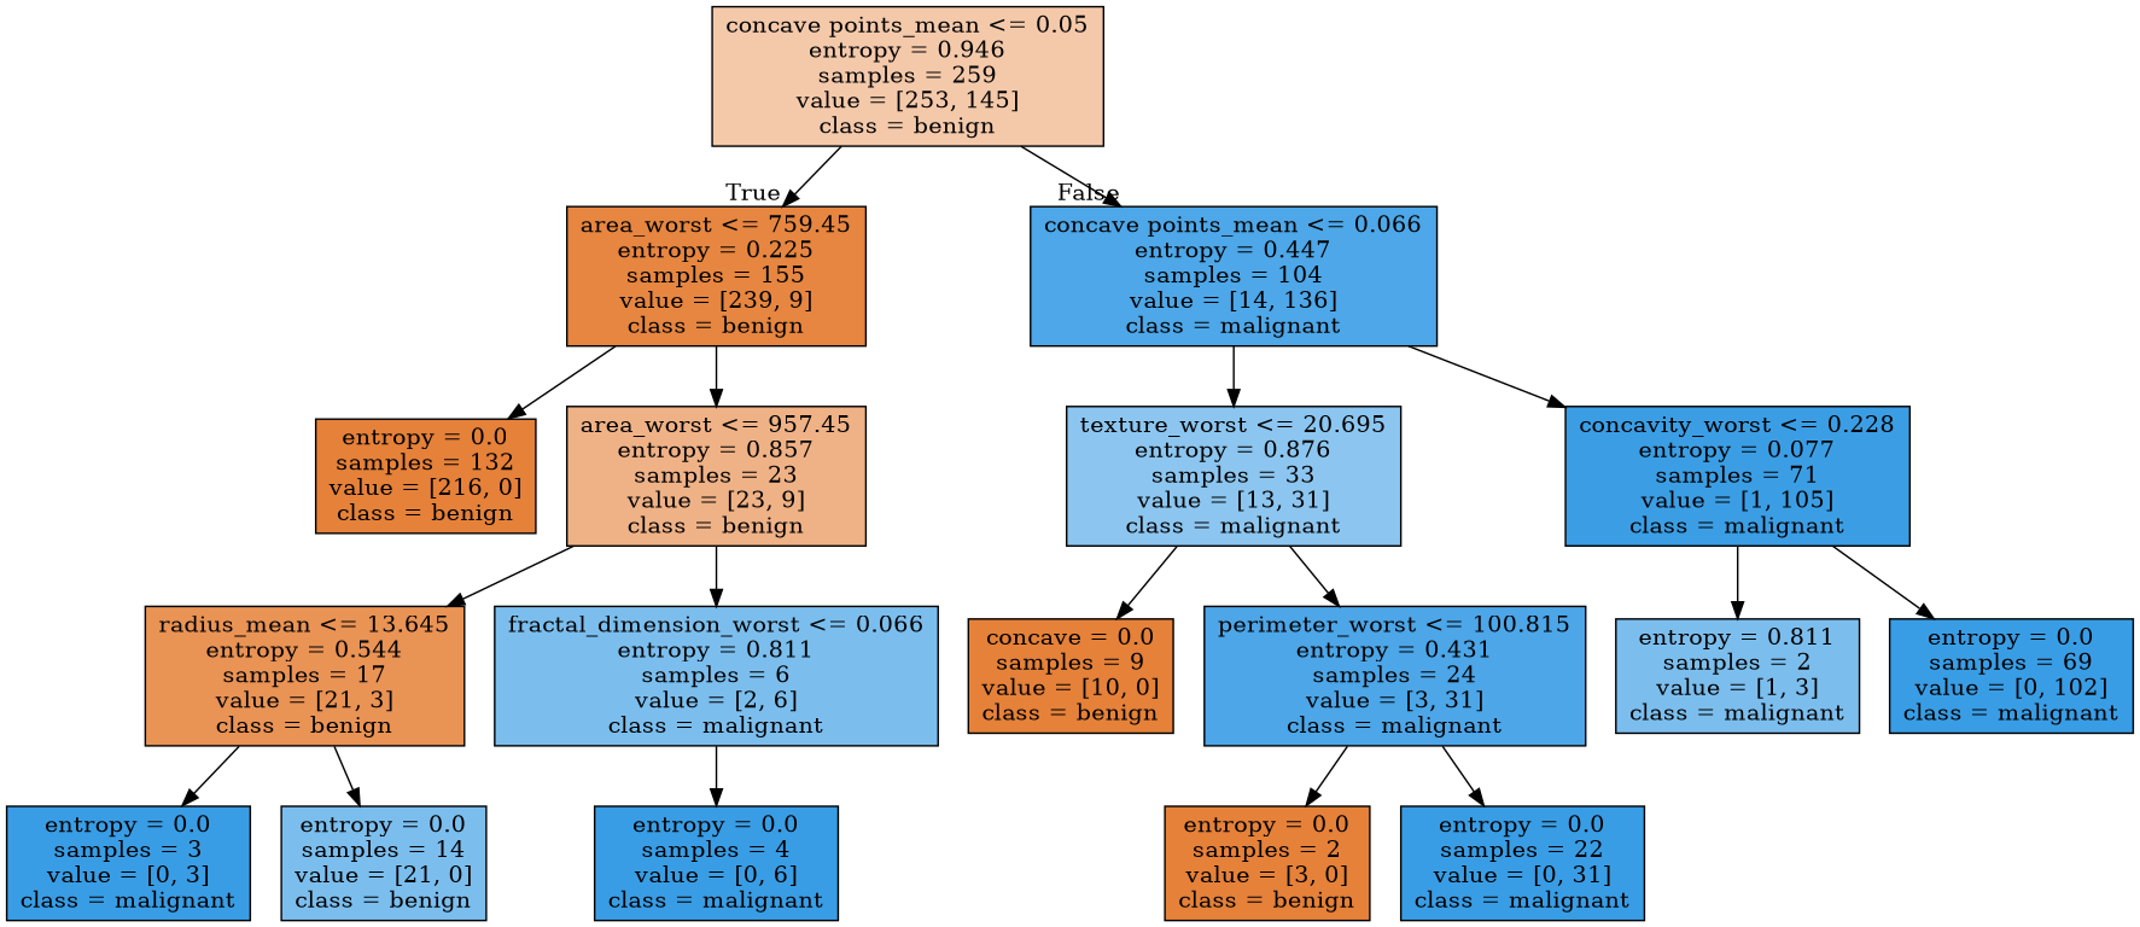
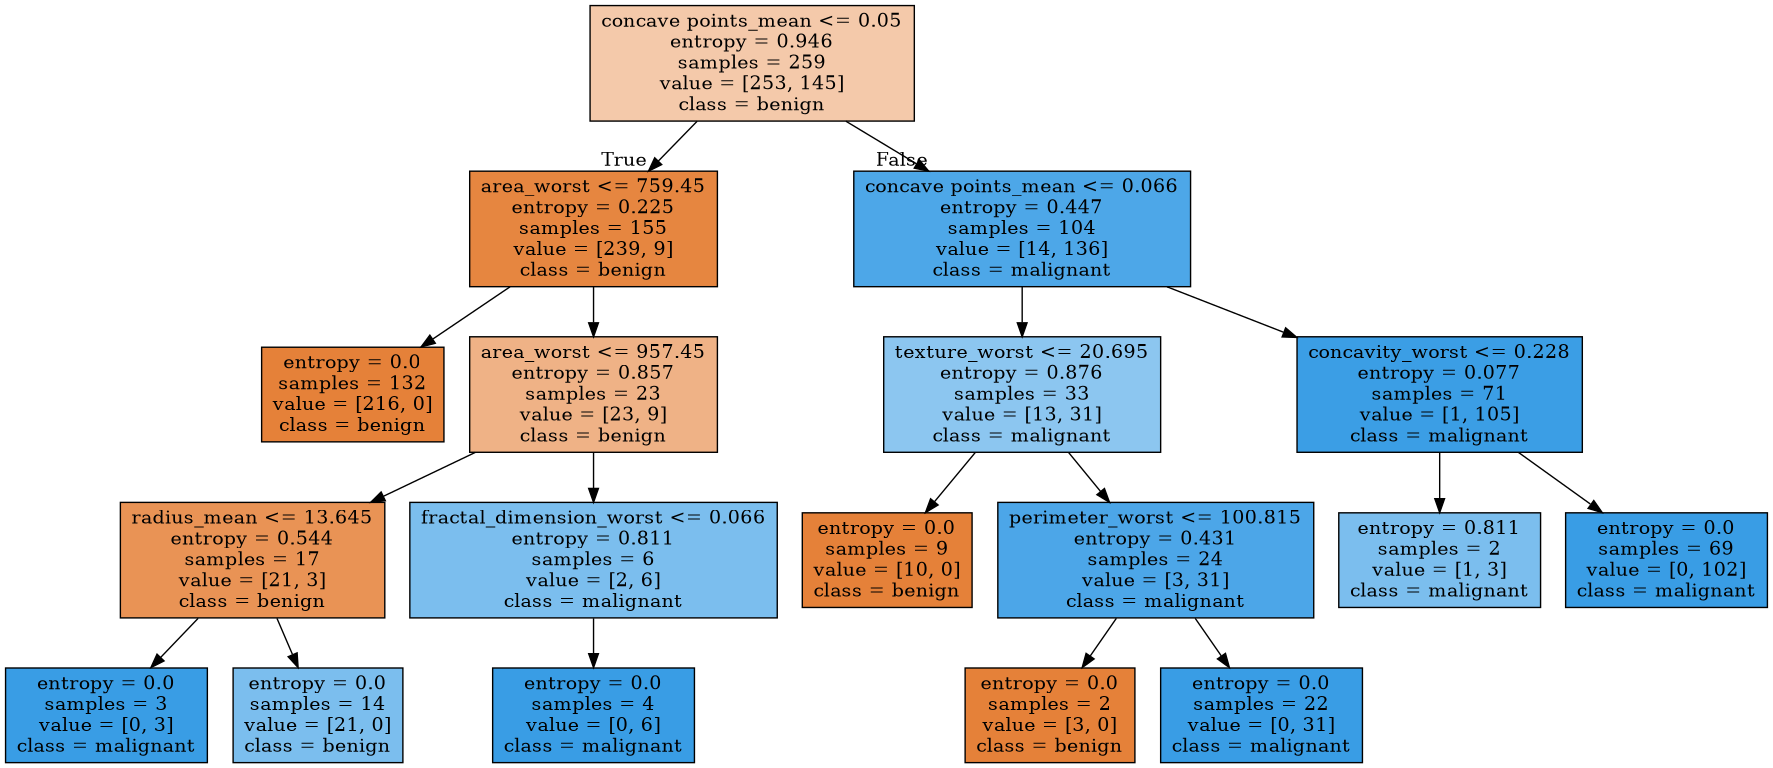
  digraph {
    node [color=black fillcolor="#399de5" shape=box style=filled]
    n1 [fillcolor="#f4c9aa" label="concave points_mean <= 0.05\nentropy = 0.946\nsamples = 259\nvalue = [253, 145]\nclass = benign"]
    n2 [fillcolor="#e68640" label="area_worst <= 759.45\nentropy = 0.225\nsamples = 155\nvalue = [239, 9]\nclass = benign"]
    n3 [fillcolor="#4da7e8" label="concave points_mean <= 0.066\nentropy = 0.447\nsamples = 104\nvalue = [14, 136]\nclass = malignant"]
    n4 [fillcolor="#e58139" label="entropy = 0.0\nsamples = 132\nvalue = [216, 0]\nclass = benign"]
    n5 [fillcolor="#efb286" label="area_worst <= 957.45\nentropy = 0.857\nsamples = 23\nvalue = [23, 9]\nclass = benign"]
    n6 [fillcolor="#8cc6f0" label="texture_worst <= 20.695\nentropy = 0.876\nsamples = 33\nvalue = [13, 31]\nclass = malignant"]
    n7 [fillcolor="#3b9ee5" label="concavity_worst <= 0.228\nentropy = 0.077\nsamples = 71\nvalue = [1, 105]\nclass = malignant"]
    n8 [fillcolor="#e99355" label="radius_mean <= 13.645\nentropy = 0.544\nsamples = 17\nvalue = [21, 3]\nclass = benign"]
    n9 [fillcolor="#7bbeee" label="fractal_dimension_worst <= 0.066\nentropy = 0.811\nsamples = 6\nvalue = [2, 6]\nclass = malignant"]
    n10 [label="entropy = 0.0\nsamples = 3\nvalue = [0, 3]\nclass = malignant"]
    n11 [fillcolor="#7bbeee" label="entropy = 0.0\nsamples = 14\nvalue = [21, 0]\nclass = benign"]
    n12 [label="entropy = 0.0\nsamples = 4\nvalue = [0, 6]\nclass = malignant"]
-   n13 [fillcolor="#e58139" label="concave = 0.0\nsamples = 9\nvalue = [10, 0]\nclass = benign"]
+   n13 [fillcolor="#e58139" label="entropy = 0.0\nsamples = 9\nvalue = [10, 0]\nclass = benign"]
    n14 [fillcolor="#4ca6e8" label="perimeter_worst <= 100.815\nentropy = 0.431\nsamples = 24\nvalue = [3, 31]\nclass = malignant"]
    n15 [fillcolor="#7bbeee" label="entropy = 0.811\nsamples = 2\nvalue = [1, 3]\nclass = malignant"]
    n16 [label="entropy = 0.0\nsamples = 69\nvalue = [0, 102]\nclass = malignant"]
    n17 [fillcolor="#e58139" label="entropy = 0.0\nsamples = 2\nvalue = [3, 0]\nclass = benign"]
    n18 [label="entropy = 0.0\nsamples = 22\nvalue = [0, 31]\nclass = malignant"]
    n1 -> n2 [headlabel=True labelangle=45 labeldistance=2.5]
    n1 -> n3 [headlabel=False labelangle=-45 labeldistance=2.5]
    n2 -> n4
    n2 -> n5
    n3 -> n6
    n3 -> n7
    n5 -> n8
    n5 -> n9
    n6 -> n13
    n6 -> n14
    n7 -> n15
    n7 -> n16
    n8 -> n10
    n8 -> n11
    n9 -> n12
    n14 -> n17
    n14 -> n18
  }
